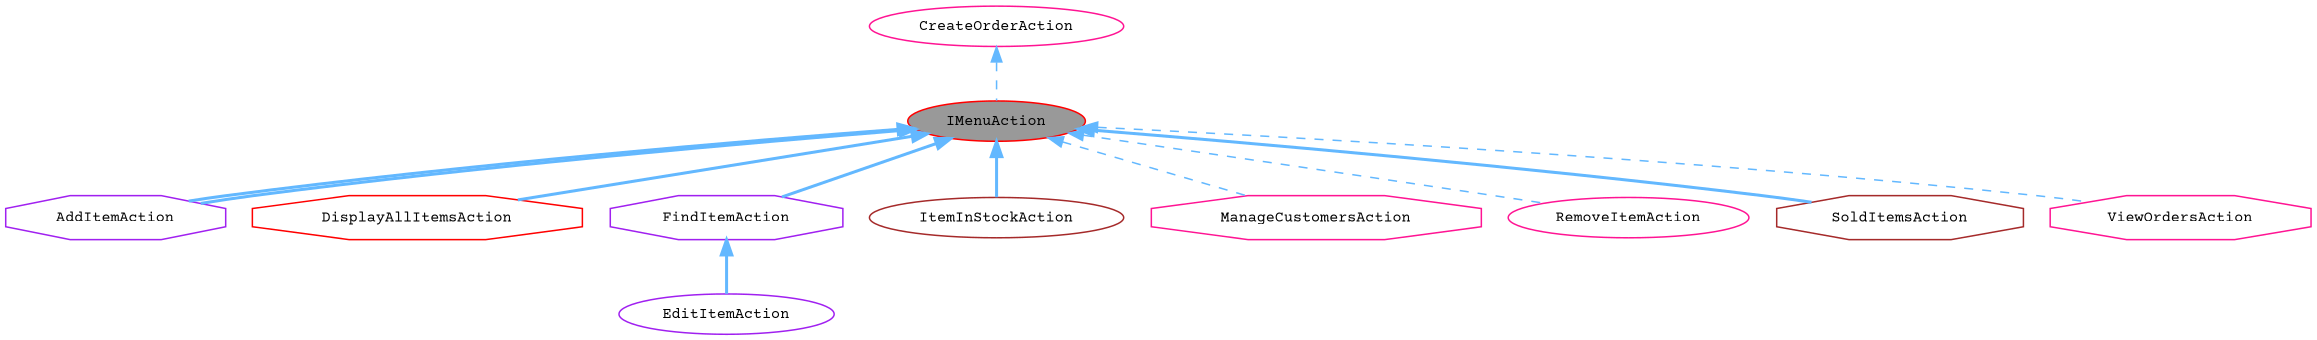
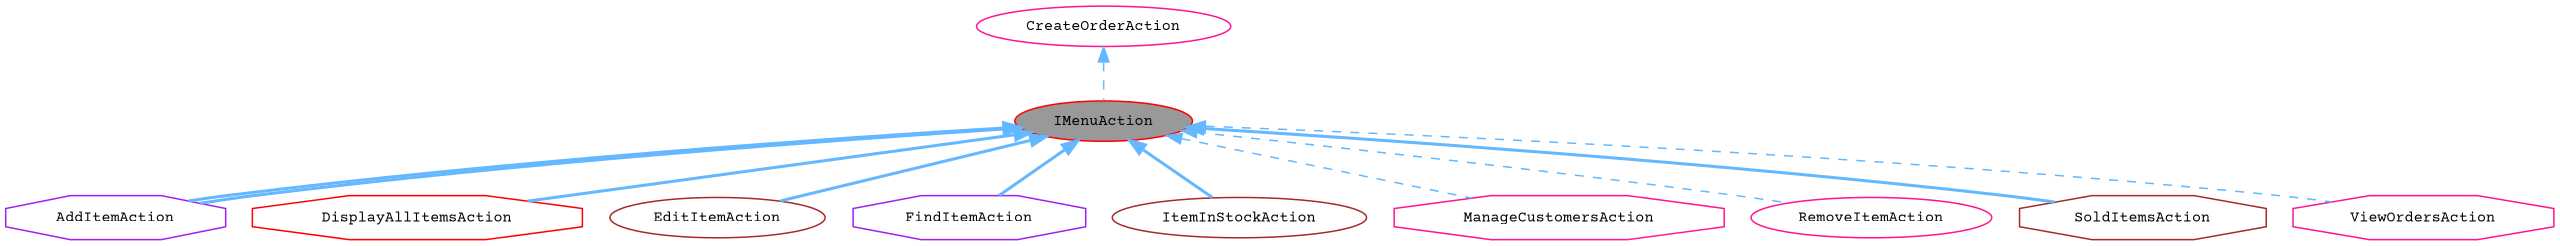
  digraph {
    fontname="Courier Prime"
    rankdir=TB
    node [color=deeppink fillcolor=white fontname="Courier Prime" fontsize=10 shape=octagon style=filled]
    edge [color=steelblue1 dir=back fontname="Courier Prime" fontsize=10 labelfontname=Helvetica labelfontsize=10 style=bold]
    n1 [color=red fillcolor=grey60 fontcolor=black height=0.2 label=IMenuAction shape=ellipse width=0.4]
    n2 [color=purple height=0.2 label=AddItemAction width=0.4]
    n3 [color=red height=0.2 label=DisplayAllItemsAction width=0.4]
-   n4 [color=purple height=0.2 label=EditItemAction shape=ellipse width=0.4]
+   n4 [color=brown height=0.2 label=EditItemAction shape=ellipse width=0.4]
    n5 [color=purple height=0.2 label=FindItemAction width=0.4]
    n6 [color=brown height=0.2 label=ItemInStockAction shape=ellipse width=0.4]
    n7 [height=0.2 label=ManageCustomersAction width=0.4]
    n8 [height=0.2 label=RemoveItemAction shape=ellipse width=0.4]
    n9 [color=brown height=0.2 label=SoldItemsAction width=0.4]
    n10 [height=0.2 label=ViewOrdersAction width=0.4]
    n11 [height=0.2 label=CreateOrderAction shape=ellipse width=0.4]
    n1 -> n2
    n1 -> n2
    n1 -> n3
-   n5 -> n4
+   n1 -> n4
    n1 -> n5
    n1 -> n6
    n1 -> n7 [style=dashed]
    n1 -> n8 [style=dashed]
    n1 -> n9
    n1 -> n10 [style=dashed]
    n11 -> n1 [style=dashed]
  }
